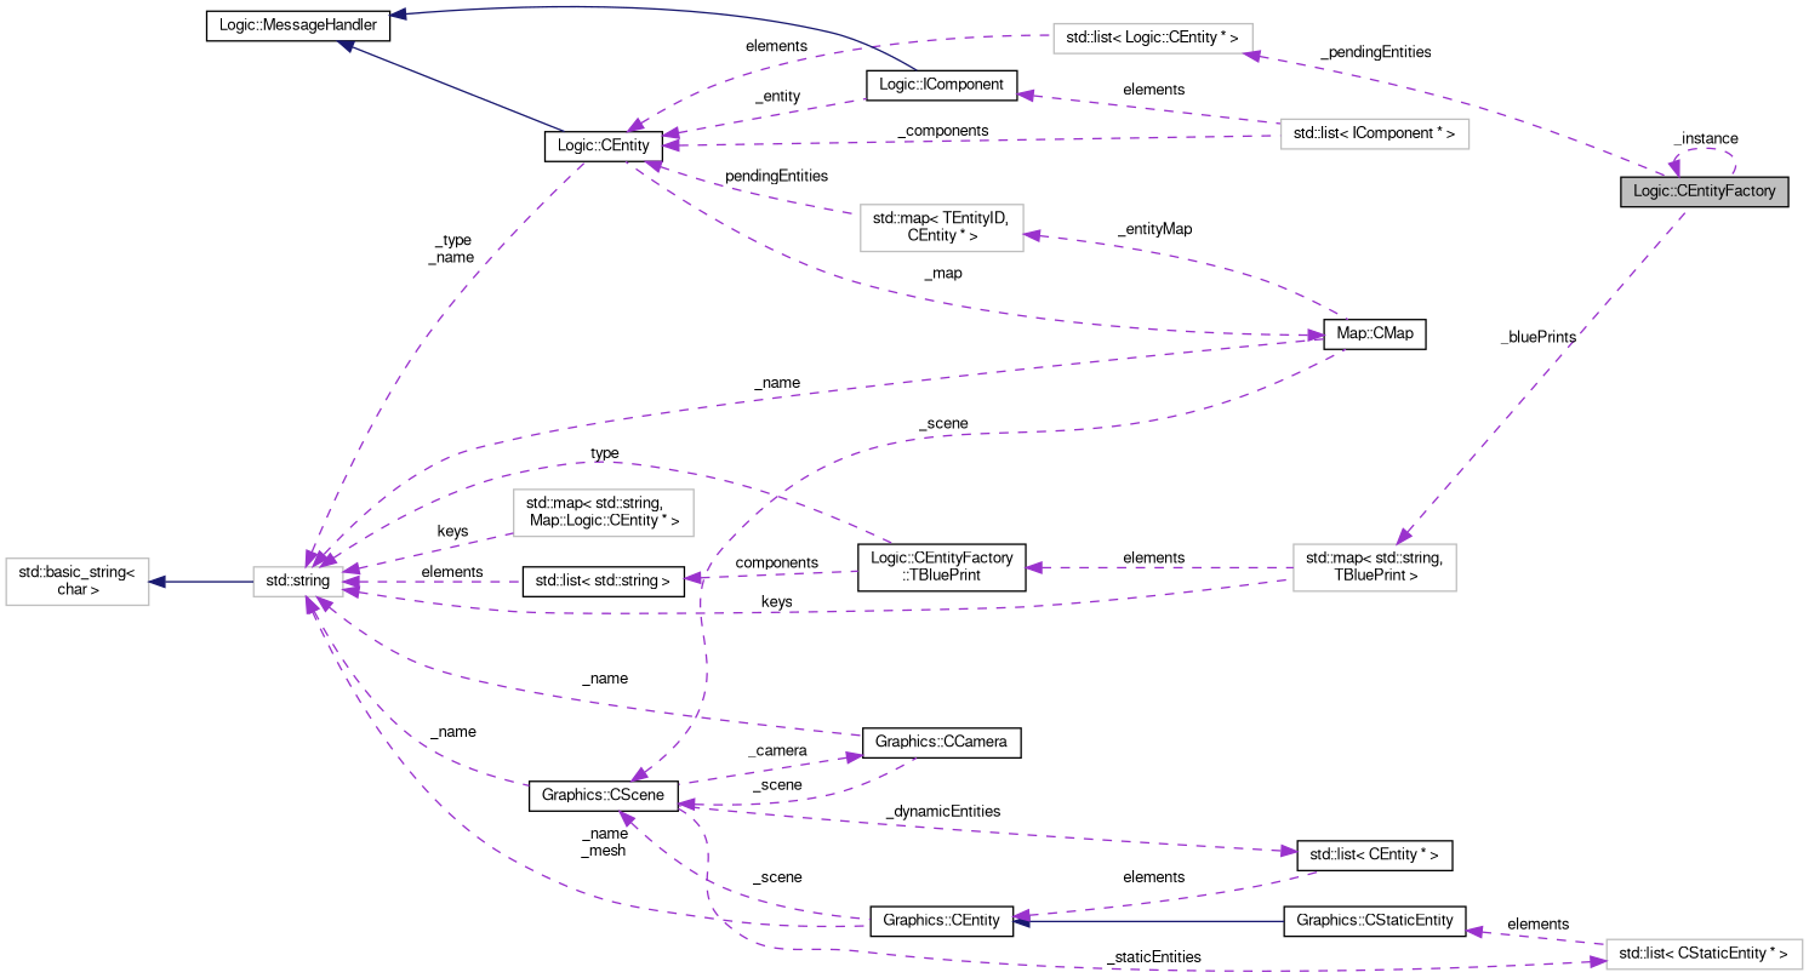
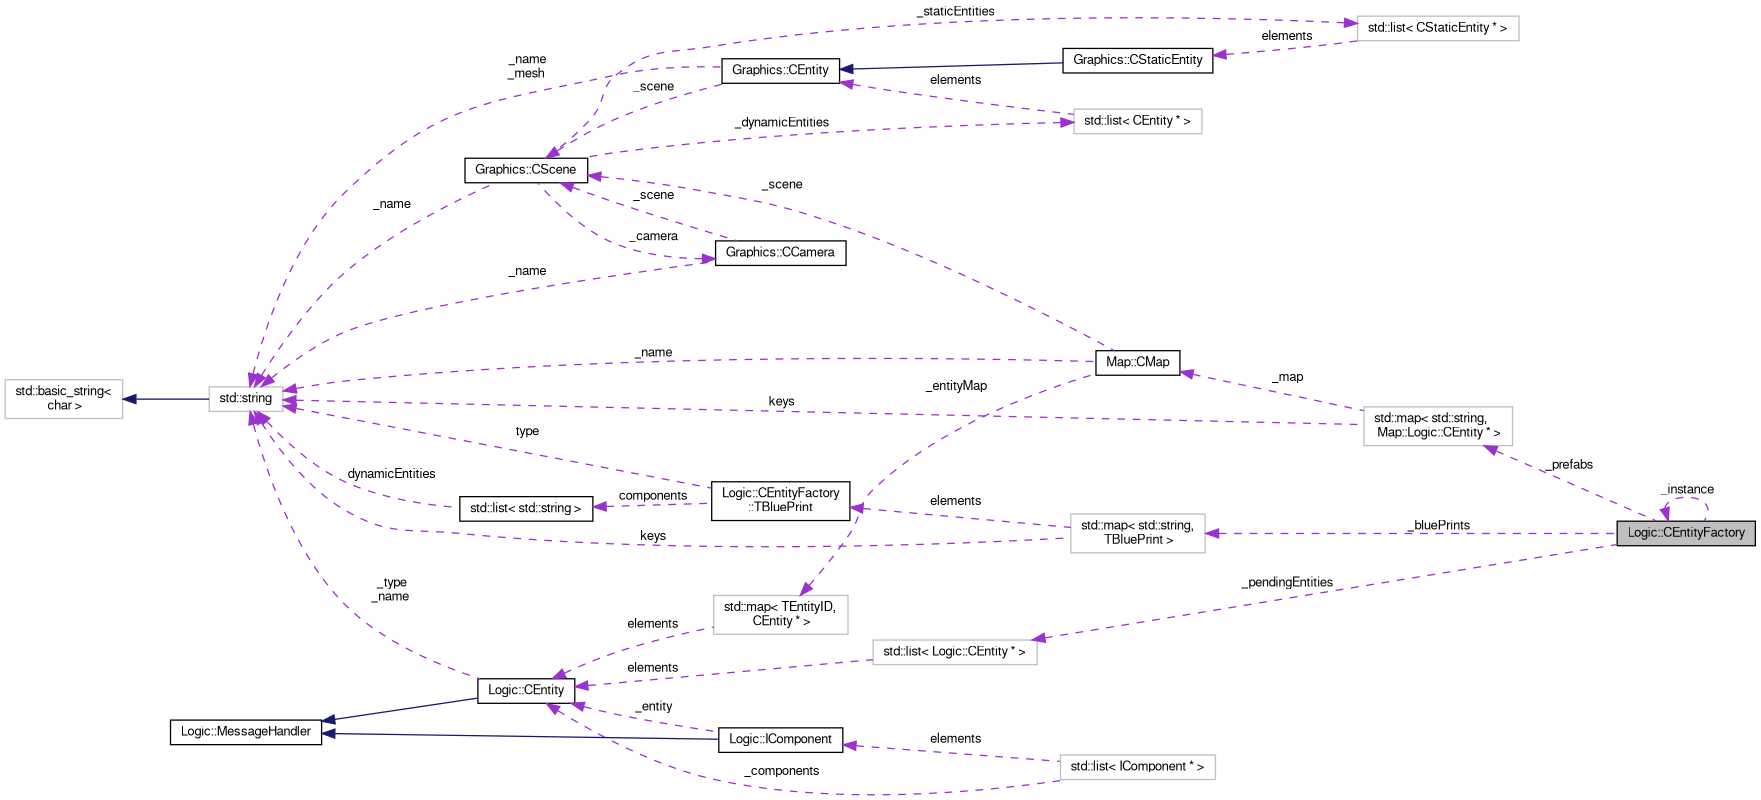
  digraph {
    rankdir=LR
    node [color=black fillcolor=white fontname=FreeSans fontsize=10 shape=record style=filled]
    edge [color=darkorchid3 dir=back fontname=FreeSans fontsize=10 labelfontname=FreeSans labelfontsize=10 style=dashed]
    n1 [fillcolor=grey75 fontcolor=black height=0.2 label="Logic::CEntityFactory" width=0.4]
    n2 [color=grey75 height=0.2 label="std::map\< std::string,\l Map::Logic::CEntity * \>" width=0.4]
    n3 [color=grey75 height=0.2 label="std::string" width=0.4]
    n4 [color=grey75 height=0.2 label="std::map\< std::string,\l TBluePrint \>" width=0.4]
    n5 [height=0.2 label="Logic::CEntityFactory\l::TBluePrint" width=0.4]
    n6 [height=0.2 label="std::list\< std::string \>" width=0.4]
    n7 [height=0.2 label="Logic::CEntity" width=0.4]
    n8 [height=0.2 label="Map::CMap" width=0.4]
    n9 [height=0.2 label="Graphics::CScene" width=0.4]
    n10 [height=0.2 label="Graphics::CEntity" width=0.4]
    n11 [height=0.2 label="Graphics::CCamera" width=0.4]
    n12 [color=grey75 height=0.2 label="std::list\< Logic::CEntity * \>" width=0.4]
    n13 [height=0.2 label="Logic::IComponent" width=0.4]
    n14 [color=grey75 height=0.2 label="std::map\< TEntityID,\l CEntity * \>" width=0.4]
    n15 [color=grey75 height=0.2 label="std::list\< IComponent * \>" width=0.4]
    n16 [height=0.2 label="Graphics::CStaticEntity" width=0.4]
-   n17 [height=0.2 label="std::list\< CEntity * \>" width=0.4]
+   n17 [color=grey75 height=0.2 label="std::list\< CEntity * \>" width=0.4]
    n18 [color=grey75 height=0.2 label="std::basic_string\<\l char \>" width=0.4]
    n19 [height=0.2 label="Logic::MessageHandler" width=0.4]
    n20 [color=grey75 height=0.2 label="std::list\< CStaticEntity * \>" width=0.4]
    n1 -> n1 [label=" _instance"]
+   n2 -> n1 [label=" _prefabs"]
    n3 -> n2 [label=" keys"]
    n3 -> n4 [label=" keys"]
    n3 -> n5 [label=" type"]
-   n3 -> n6 [label=" elements"]
+   n3 -> n6 [label=" dynamicEntities"]
    n3 -> n7 [label=" _type\n_name"]
    n3 -> n8 [label=" _name"]
    n3 -> n9 [label=" _name"]
    n3 -> n10 [label=" _name\n_mesh"]
    n3 -> n11 [label=" _name"]
    n4 -> n1 [label=" _bluePrints"]
    n5 -> n4 [label=" elements"]
    n6 -> n5 [label=" components"]
    n7 -> n12 [label=" elements"]
    n7 -> n13 [label=" _entity"]
-   n7 -> n14 [label=" pendingEntities"]
+   n7 -> n14 [label=" elements"]
    n7 -> n15 [label=" _components"]
-   n8 -> n7 [label=" _map"]
+   n8 -> n2 [label=" _map"]
    n9 -> n8 [label=" _scene"]
    n9 -> n10 [label=" _scene"]
    n9 -> n11 [label=" _scene"]
    n10 -> n16 [color=midnightblue style=solid]
    n10 -> n17 [label=" elements"]
    n11 -> n9 [label=" _camera"]
    n12 -> n1 [label=" _pendingEntities"]
    n13 -> n15 [label=" elements"]
    n14 -> n8 [label=" _entityMap"]
    n16 -> n20 [label=" elements"]
    n17 -> n9 [label=" _dynamicEntities"]
    n18 -> n3 [color=midnightblue style=solid]
    n19 -> n7 [color=midnightblue style=solid]
    n19 -> n13 [color=midnightblue style=solid]
    n20 -> n9 [label=" _staticEntities"]
  }
